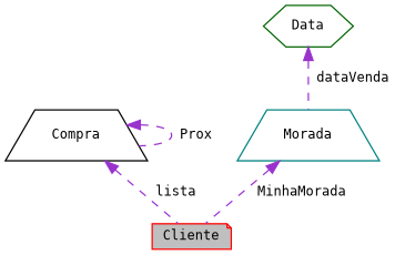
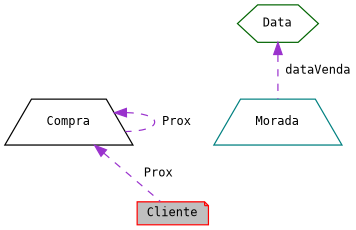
  digraph {
    fontname="DejaVu Sans Mono"
    node [fillcolor=white fontname="DejaVu Sans Mono" fontsize=10 shape=trapezium style=filled]
    edge [color=darkorchid3 dir=back fontname="DejaVu Sans Mono" fontsize=10 labelfontname=Helvetica labelfontsize=10 style=dashed]
    n1 [color=red fillcolor=grey75 fontcolor=black height=0.2 label=Cliente shape=note width=0.4]
    n2 [color=black height=0.2 label=Compra width=0.4]
    n3 [color=darkgreen height=0.2 label=Data shape=hexagon width=0.4]
    n4 [color=teal height=0.2 label=Morada width=0.4]
-   n2 -> n1 [label=" lista"]
+   n2 -> n1 [label=" Prox"]
    n2 -> n2 [label=" Prox"]
    n3 -> n4 [label=" dataVenda"]
-   n4 -> n1 [label=" MinhaMorada"]
  }
